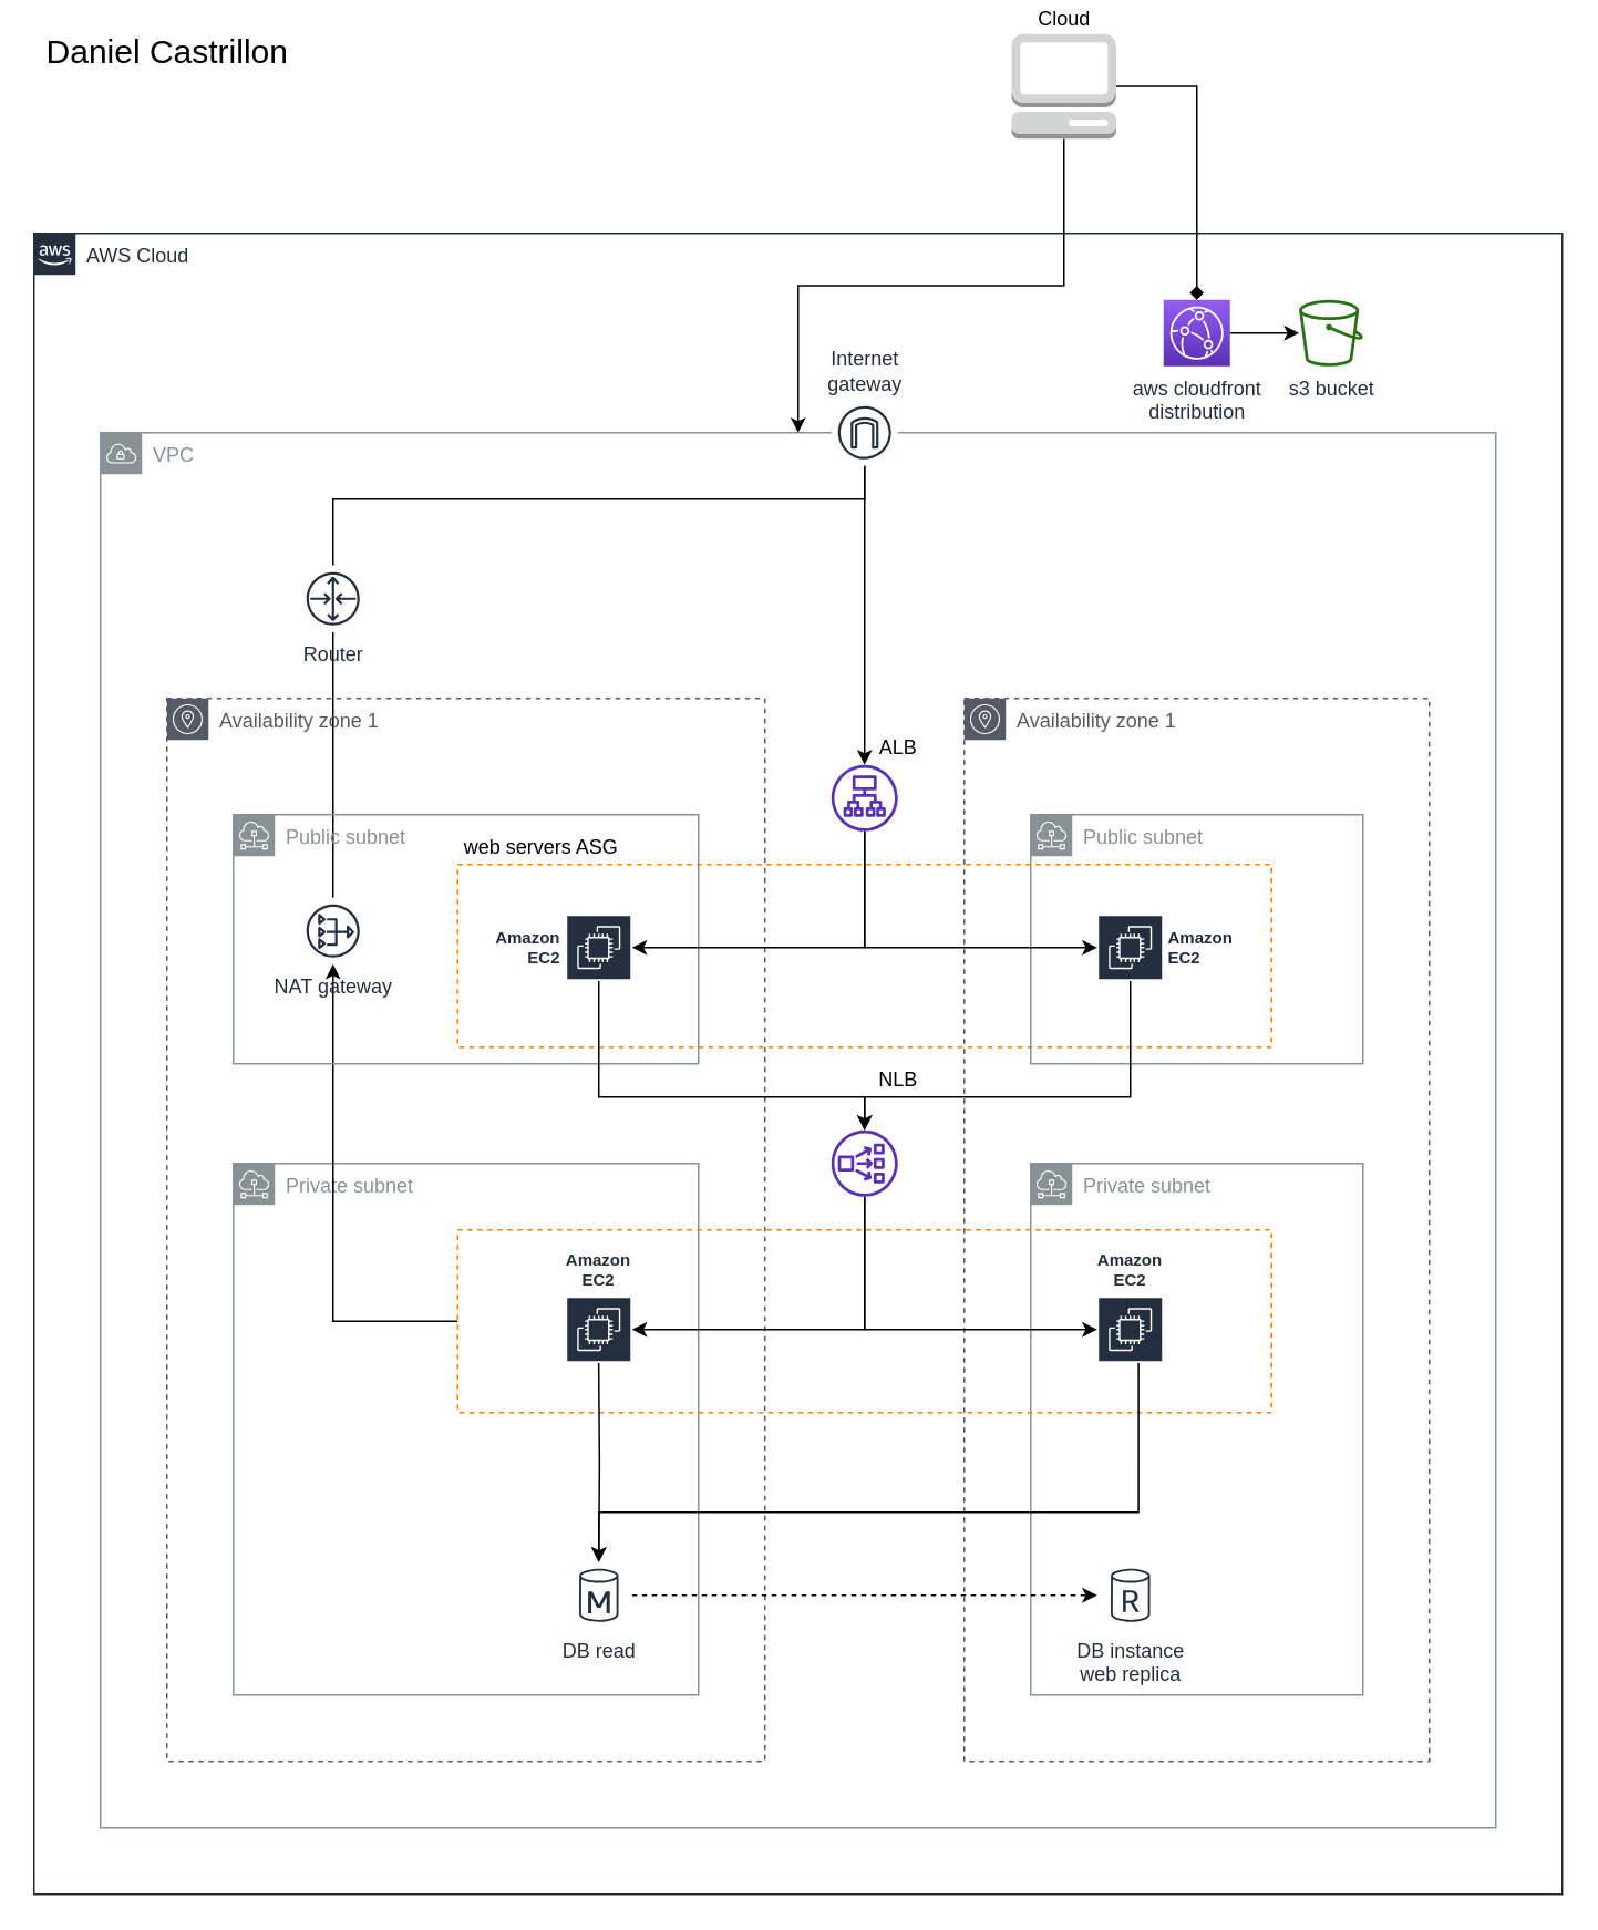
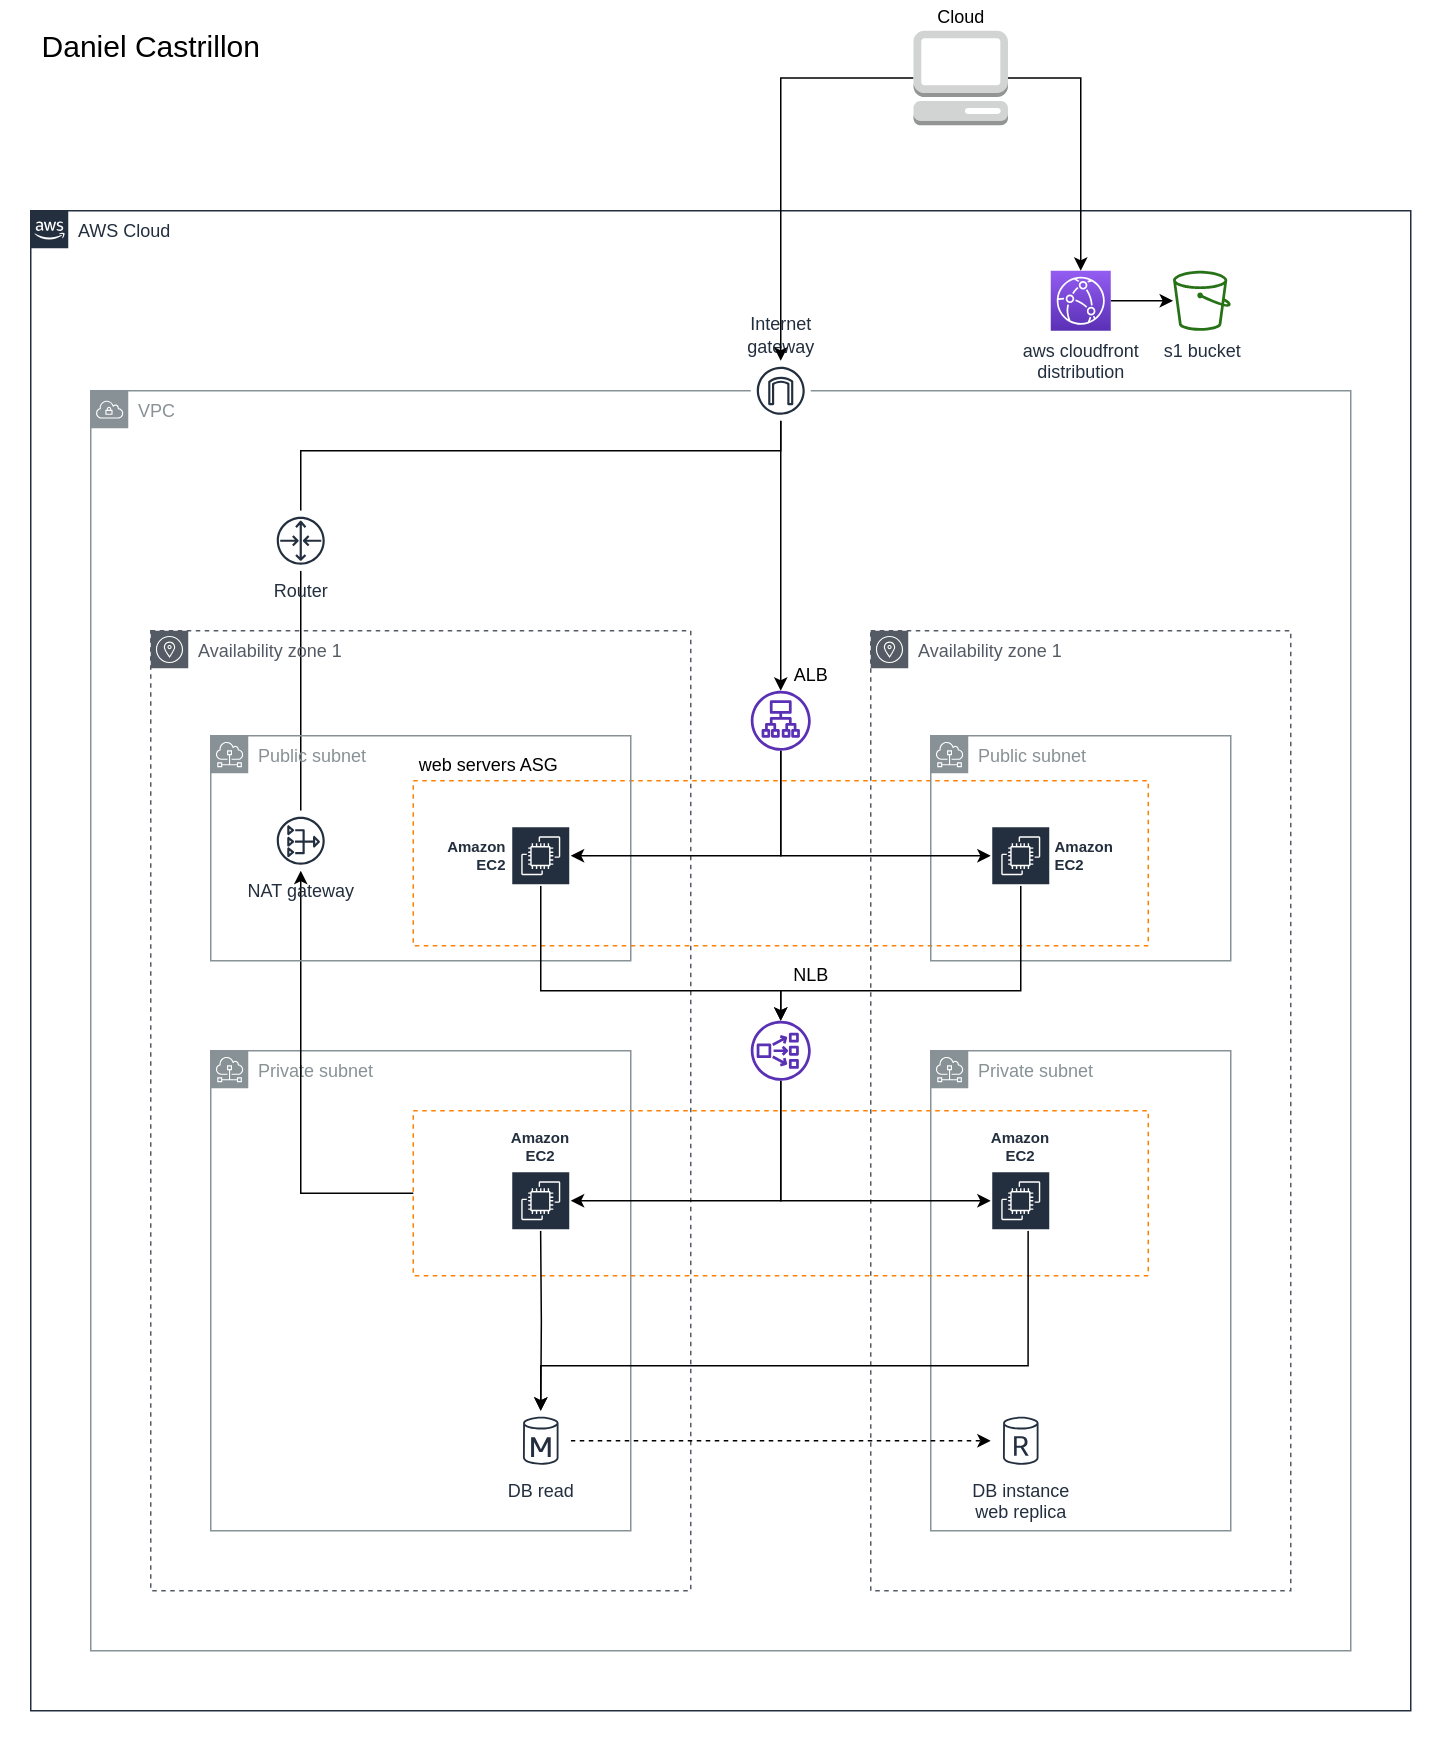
  <mxCell id="0" />
  <mxCell id="1" parent="0" />
  <mxCell id="2" value="VPC" style="outlineConnect=0;gradientColor=none;html=1;whiteSpace=wrap;fontSize=12;fontStyle=0;shape=mxgraph.aws4.group;grIcon=mxgraph.aws4.group_vpc;strokeColor=#879196;fillColor=none;verticalAlign=top;align=left;spacingLeft=30;fontColor=#879196;dashed=0;" vertex="1" parent="1"><mxGeometry x="60" y="260" width="840" height="840" as="geometry" /></mxCell>
  <mxCell id="3" value="AWS Cloud" style="points=[[0,0],[0.25,0],[0.5,0],[0.75,0],[1,0],[1,0.25],[1,0.5],[1,0.75],[1,1],[0.75,1],[0.5,1],[0.25,1],[0,1],[0,0.75],[0,0.5],[0,0.25]];outlineConnect=0;gradientColor=none;html=1;whiteSpace=wrap;fontSize=12;fontStyle=0;shape=mxgraph.aws4.group;grIcon=mxgraph.aws4.group_aws_cloud_alt;strokeColor=#232F3E;fillColor=none;verticalAlign=top;align=left;spacingLeft=30;fontColor=#232F3E;dashed=0;" vertex="1" parent="1"><mxGeometry x="20" y="140" width="920" height="1000" as="geometry" /></mxCell>
  <mxCell id="4" style="edgeStyle=orthogonalEdgeStyle;rounded=0;orthogonalLoop=1;jettySize=auto;html=1;endArrow=none;endFill=0;" edge="1" parent="1" source="14" target="26"><mxGeometry relative="1" as="geometry" /></mxCell>
  <mxCell id="5" value="" style="rounded=0;whiteSpace=wrap;html=1;dashed=1;fillColor=none;strokeColor=#FF8000;" vertex="1" parent="1"><mxGeometry x="275" y="520" width="490" height="110" as="geometry" /></mxCell>
  <mxCell id="6" value="Availability zone 1" style="outlineConnect=0;gradientColor=none;html=1;whiteSpace=wrap;fontSize=12;fontStyle=0;shape=mxgraph.aws4.group;grIcon=mxgraph.aws4.group_availability_zone;strokeColor=#545B64;fillColor=none;verticalAlign=top;align=left;spacingLeft=30;fontColor=#545B64;dashed=1;" vertex="1" parent="1"><mxGeometry x="580" y="420" width="280" height="640" as="geometry" /></mxCell>
  <mxCell id="7" value="Availability zone 1" style="outlineConnect=0;gradientColor=none;html=1;whiteSpace=wrap;fontSize=12;fontStyle=0;shape=mxgraph.aws4.group;grIcon=mxgraph.aws4.group_availability_zone;strokeColor=#545B64;fillColor=none;verticalAlign=top;align=left;spacingLeft=30;fontColor=#545B64;dashed=1;" vertex="1" parent="1"><mxGeometry x="100" y="420" width="360" height="640" as="geometry" /></mxCell>
  <mxCell id="8" value="Private subnet" style="outlineConnect=0;gradientColor=none;html=1;whiteSpace=wrap;fontSize=12;fontStyle=0;shape=mxgraph.aws4.group;grIcon=mxgraph.aws4.group_subnet;strokeColor=#879196;fillColor=none;verticalAlign=top;align=left;spacingLeft=30;fontColor=#879196;dashed=0;" vertex="1" parent="1"><mxGeometry x="620" y="700" width="200" height="320" as="geometry" /></mxCell>
  <mxCell id="9" value="Private subnet" style="outlineConnect=0;gradientColor=none;html=1;whiteSpace=wrap;fontSize=12;fontStyle=0;shape=mxgraph.aws4.group;grIcon=mxgraph.aws4.group_subnet;strokeColor=#879196;fillColor=none;verticalAlign=top;align=left;spacingLeft=30;fontColor=#879196;dashed=0;" vertex="1" parent="1"><mxGeometry x="140" y="700" width="280" height="320" as="geometry" /></mxCell>
  <mxCell id="10" style="edgeStyle=orthogonalEdgeStyle;rounded=0;orthogonalLoop=1;jettySize=auto;html=1;endArrow=classic;endFill=1;" edge="1" parent="1" source="11" target="14"><mxGeometry relative="1" as="geometry" /></mxCell>
  <mxCell id="11" value="" style="rounded=0;whiteSpace=wrap;html=1;dashed=1;fillColor=none;strokeColor=#FF8000;" vertex="1" parent="1"><mxGeometry x="275" y="740" width="490" height="110" as="geometry" /></mxCell>
  <mxCell id="12" value="Public subnet" style="outlineConnect=0;gradientColor=none;html=1;whiteSpace=wrap;fontSize=12;fontStyle=0;shape=mxgraph.aws4.group;grIcon=mxgraph.aws4.group_subnet;strokeColor=#879196;verticalAlign=top;align=left;spacingLeft=30;fontColor=#879196;dashed=0;fillColor=none;" vertex="1" parent="1"><mxGeometry x="620" y="490" width="200" height="150" as="geometry" /></mxCell>
  <mxCell id="13" value="Public subnet" style="outlineConnect=0;gradientColor=none;html=1;whiteSpace=wrap;fontSize=12;fontStyle=0;shape=mxgraph.aws4.group;grIcon=mxgraph.aws4.group_subnet;strokeColor=#879196;verticalAlign=top;align=left;spacingLeft=30;fontColor=#879196;dashed=0;fillColor=none;" vertex="1" parent="1"><mxGeometry x="140" y="490" width="280" height="150" as="geometry" /></mxCell>
  <mxCell id="14" value="NAT gateway" style="outlineConnect=0;fontColor=#232F3E;gradientColor=none;strokeColor=#232F3E;fillColor=#ffffff;dashed=0;verticalLabelPosition=bottom;verticalAlign=top;align=center;html=1;fontSize=12;fontStyle=0;aspect=fixed;shape=mxgraph.aws4.resourceIcon;resIcon=mxgraph.aws4.nat_gateway;" vertex="1" parent="1"><mxGeometry x="180" y="540" width="40" height="40" as="geometry" /></mxCell>
  <mxCell id="15" style="edgeStyle=orthogonalEdgeStyle;rounded=0;orthogonalLoop=1;jettySize=auto;html=1;endArrow=classic;endFill=1;dashed=1;" edge="1" parent="1" source="16" target="34"><mxGeometry relative="1" as="geometry"><Array as="points"><mxPoint x="360" y="960" /></Array></mxGeometry></mxCell>
  <mxCell id="16" value="DB read" style="outlineConnect=0;fontColor=#232F3E;gradientColor=none;strokeColor=#232F3E;fillColor=#ffffff;dashed=0;verticalLabelPosition=bottom;verticalAlign=top;align=center;html=1;fontSize=12;fontStyle=0;aspect=fixed;shape=mxgraph.aws4.resourceIcon;resIcon=mxgraph.aws4.db_instance;" vertex="1" parent="1"><mxGeometry x="340" y="940" width="40" height="40" as="geometry" /></mxCell>
- <mxCell id="17" value="s3 bucket" style="outlineConnect=0;fontColor=#232F3E;gradientColor=none;fillColor=#277116;strokeColor=none;dashed=0;verticalLabelPosition=bottom;verticalAlign=top;align=center;html=1;fontSize=12;fontStyle=0;aspect=fixed;pointerEvents=1;shape=mxgraph.aws4.bucket;" vertex="1" parent="1"><mxGeometry x="781.54" y="180" width="38.46" height="40" as="geometry" /></mxCell>
+ <mxCell id="17" value="s1 bucket" style="outlineConnect=0;fontColor=#232F3E;gradientColor=none;fillColor=#277116;strokeColor=none;dashed=0;verticalLabelPosition=bottom;verticalAlign=top;align=center;html=1;fontSize=12;fontStyle=0;aspect=fixed;pointerEvents=1;shape=mxgraph.aws4.bucket;" vertex="1" parent="1"><mxGeometry x="781.54" y="180" width="38.46" height="40" as="geometry" /></mxCell>
  <mxCell id="18" style="edgeStyle=orthogonalEdgeStyle;rounded=0;orthogonalLoop=1;jettySize=auto;html=1;" edge="1" parent="1" source="19" target="17"><mxGeometry relative="1" as="geometry" /></mxCell>
  <mxCell id="19" value="aws cloudfront&lt;br&gt;distribution" style="outlineConnect=0;fontColor=#232F3E;gradientColor=#945DF2;gradientDirection=north;fillColor=#5A30B5;strokeColor=#ffffff;dashed=0;verticalLabelPosition=bottom;verticalAlign=top;align=center;html=1;fontSize=12;fontStyle=0;aspect=fixed;shape=mxgraph.aws4.resourceIcon;resIcon=mxgraph.aws4.cloudfront;" vertex="1" parent="1"><mxGeometry x="700" y="180" width="40" height="40" as="geometry" /></mxCell>
  <mxCell id="20" style="edgeStyle=orthogonalEdgeStyle;rounded=0;orthogonalLoop=1;jettySize=auto;html=1;endArrow=classic;endFill=1;" edge="1" parent="1" source="21" target="24"><mxGeometry relative="1" as="geometry"><Array as="points"><mxPoint x="520" y="270" /><mxPoint x="520" y="270" /></Array></mxGeometry></mxCell>
  <mxCell id="21" value="Internet&#10;gateway" style="outlineConnect=0;fontColor=#232F3E;gradientColor=none;strokeColor=#232F3E;fillColor=#ffffff;dashed=0;verticalLabelPosition=top;verticalAlign=bottom;align=center;html=1;fontSize=12;fontStyle=0;aspect=fixed;shape=mxgraph.aws4.resourceIcon;resIcon=mxgraph.aws4.internet_gateway;labelPosition=center;" vertex="1" parent="1"><mxGeometry x="500" y="240" width="40" height="40" as="geometry" /></mxCell>
  <mxCell id="22" style="edgeStyle=orthogonalEdgeStyle;rounded=0;orthogonalLoop=1;jettySize=auto;html=1;endArrow=classic;endFill=1;" edge="1" parent="1" source="24" target="43"><mxGeometry relative="1" as="geometry"><Array as="points"><mxPoint x="520" y="570" /></Array></mxGeometry></mxCell>
  <mxCell id="23" style="edgeStyle=orthogonalEdgeStyle;rounded=0;orthogonalLoop=1;jettySize=auto;html=1;endArrow=classic;endFill=1;" edge="1" parent="1" source="24" target="45"><mxGeometry relative="1" as="geometry"><Array as="points"><mxPoint x="520" y="570" /></Array></mxGeometry></mxCell>
  <mxCell id="24" value="" style="outlineConnect=0;fontColor=#232F3E;gradientColor=none;fillColor=#5A30B5;strokeColor=none;dashed=0;verticalLabelPosition=top;verticalAlign=bottom;align=center;html=1;fontSize=12;fontStyle=0;aspect=fixed;pointerEvents=1;shape=mxgraph.aws4.application_load_balancer;labelPosition=center;" vertex="1" parent="1"><mxGeometry x="500" y="460" width="40" height="40" as="geometry" /></mxCell>
  <mxCell id="25" style="edgeStyle=orthogonalEdgeStyle;rounded=0;orthogonalLoop=1;jettySize=auto;html=1;endArrow=none;endFill=0;" edge="1" parent="1" source="26" target="21"><mxGeometry relative="1" as="geometry"><Array as="points"><mxPoint x="200" y="300" /><mxPoint x="520" y="300" /></Array></mxGeometry></mxCell>
  <mxCell id="26" value="Router" style="outlineConnect=0;fontColor=#232F3E;gradientColor=none;strokeColor=#232F3E;fillColor=#ffffff;dashed=0;verticalLabelPosition=bottom;verticalAlign=top;align=center;html=1;fontSize=12;fontStyle=0;aspect=fixed;shape=mxgraph.aws4.resourceIcon;resIcon=mxgraph.aws4.router;" vertex="1" parent="1"><mxGeometry x="180" y="340" width="40" height="40" as="geometry" /></mxCell>
- <mxCell id="27" style="edgeStyle=orthogonalEdgeStyle;rounded=0;orthogonalLoop=1;jettySize=auto;html=1;" edge="1" parent="1" source="29" target="2"><mxGeometry relative="1" as="geometry" /></mxCell>
- <mxCell id="28" style="edgeStyle=orthogonalEdgeStyle;rounded=0;orthogonalLoop=1;jettySize=auto;html=1;endArrow=diamond;" edge="1" parent="1" source="29" target="19"><mxGeometry relative="1" as="geometry" /></mxCell>
+ <mxCell id="27" style="edgeStyle=orthogonalEdgeStyle;rounded=0;orthogonalLoop=1;jettySize=auto;html=1;" edge="1" parent="1" source="29" target="21"><mxGeometry relative="1" as="geometry" /></mxCell>
+ <mxCell id="28" style="edgeStyle=orthogonalEdgeStyle;rounded=0;orthogonalLoop=1;jettySize=auto;html=1;" edge="1" parent="1" source="29" target="19"><mxGeometry relative="1" as="geometry" /></mxCell>
  <mxCell id="29" value="Cloud" style="outlineConnect=0;dashed=0;verticalLabelPosition=top;verticalAlign=bottom;align=center;html=1;shape=mxgraph.aws3.management_console;fillColor=#D2D3D3;gradientColor=none;labelPosition=center;" vertex="1" parent="1"><mxGeometry x="608.5" y="20" width="63" height="63" as="geometry" /></mxCell>
  <mxCell id="30" style="edgeStyle=orthogonalEdgeStyle;rounded=0;orthogonalLoop=1;jettySize=auto;html=1;endArrow=classic;endFill=1;" edge="1" parent="1" source="32" target="40"><mxGeometry relative="1" as="geometry"><Array as="points"><mxPoint x="520" y="800" /></Array></mxGeometry></mxCell>
  <mxCell id="31" style="edgeStyle=orthogonalEdgeStyle;rounded=0;orthogonalLoop=1;jettySize=auto;html=1;endArrow=classic;endFill=1;" edge="1" parent="1" source="32" target="39"><mxGeometry relative="1" as="geometry"><Array as="points"><mxPoint x="520" y="800" /></Array></mxGeometry></mxCell>
  <mxCell id="32" value="" style="outlineConnect=0;fontColor=#232F3E;gradientColor=none;fillColor=#5A30B5;strokeColor=none;dashed=0;verticalLabelPosition=bottom;verticalAlign=top;align=center;html=1;fontSize=12;fontStyle=0;aspect=fixed;pointerEvents=1;shape=mxgraph.aws4.network_load_balancer;" vertex="1" parent="1"><mxGeometry x="500" y="680" width="40" height="40" as="geometry" /></mxCell>
  <mxCell id="33" style="edgeStyle=orthogonalEdgeStyle;rounded=0;orthogonalLoop=1;jettySize=auto;html=1;endArrow=classic;endFill=1;" edge="1" parent="1" target="16"><mxGeometry relative="1" as="geometry"><mxPoint x="359.917" y="820" as="sourcePoint" /></mxGeometry></mxCell>
  <mxCell id="34" value="DB instance&#10;web replica" style="outlineConnect=0;fontColor=#232F3E;gradientColor=none;strokeColor=#232F3E;fillColor=#ffffff;dashed=0;verticalLabelPosition=bottom;verticalAlign=top;align=center;html=1;fontSize=12;fontStyle=0;aspect=fixed;shape=mxgraph.aws4.resourceIcon;resIcon=mxgraph.aws4.db_instance_read_replica;" vertex="1" parent="1"><mxGeometry x="660" y="940" width="40" height="40" as="geometry" /></mxCell>
  <mxCell id="35" style="edgeStyle=orthogonalEdgeStyle;rounded=0;orthogonalLoop=1;jettySize=auto;html=1;endArrow=classic;endFill=1;" edge="1" parent="1" target="16"><mxGeometry relative="1" as="geometry"><mxPoint x="684.917" y="820" as="sourcePoint" /><Array as="points"><mxPoint x="685" y="910" /><mxPoint x="360" y="910" /></Array></mxGeometry></mxCell>
  <mxCell id="36" value="ALB" style="text;html=1;align=center;verticalAlign=middle;resizable=0;points=[];autosize=1;" vertex="1" parent="1"><mxGeometry x="520" y="440" width="40" height="20" as="geometry" /></mxCell>
  <mxCell id="37" value="NLB" style="text;html=1;align=center;verticalAlign=middle;resizable=0;points=[];autosize=1;" vertex="1" parent="1"><mxGeometry x="520" y="640" width="40" height="20" as="geometry" /></mxCell>
  <mxCell id="38" value="web servers ASG" style="text;html=1;align=center;verticalAlign=middle;resizable=0;points=[];autosize=1;" vertex="1" parent="1"><mxGeometry x="270" y="500" width="110" height="20" as="geometry" /></mxCell>
  <mxCell id="39" value="Amazon EC2" style="outlineConnect=0;fontColor=#232F3E;gradientColor=none;strokeColor=#ffffff;fillColor=#232F3E;dashed=0;verticalLabelPosition=top;verticalAlign=bottom;align=center;html=1;whiteSpace=wrap;fontSize=10;fontStyle=1;spacing=3;shape=mxgraph.aws4.productIcon;prIcon=mxgraph.aws4.ec2;labelPosition=center;" vertex="1" parent="1"><mxGeometry x="340" y="780" width="40" height="40" as="geometry" /></mxCell>
  <mxCell id="40" value="Amazon EC2" style="outlineConnect=0;fontColor=#232F3E;gradientColor=none;strokeColor=#ffffff;fillColor=#232F3E;dashed=0;verticalLabelPosition=top;verticalAlign=bottom;align=center;html=1;whiteSpace=wrap;fontSize=10;fontStyle=1;spacing=3;shape=mxgraph.aws4.productIcon;prIcon=mxgraph.aws4.ec2;labelPosition=center;" vertex="1" parent="1"><mxGeometry x="660" y="780" width="40" height="40" as="geometry" /></mxCell>
  <mxCell id="41" value="&lt;font style=&quot;font-size: 20px&quot;&gt;Daniel Castrillon&lt;/font&gt;" style="text;html=1;align=center;verticalAlign=middle;resizable=0;points=[];autosize=1;" vertex="1" parent="1"><mxGeometry x="20" y="20" width="160" height="20" as="geometry" /></mxCell>
  <mxCell id="42" style="edgeStyle=orthogonalEdgeStyle;rounded=0;orthogonalLoop=1;jettySize=auto;html=1;endArrow=classic;endFill=1;" edge="1" parent="1" source="43" target="32"><mxGeometry relative="1" as="geometry"><Array as="points"><mxPoint x="360" y="660" /><mxPoint x="520" y="660" /></Array></mxGeometry></mxCell>
  <mxCell id="43" value="Amazon EC2" style="outlineConnect=0;fontColor=#232F3E;gradientColor=none;strokeColor=#ffffff;fillColor=#232F3E;dashed=0;verticalLabelPosition=middle;verticalAlign=middle;align=right;html=1;whiteSpace=wrap;fontSize=10;fontStyle=1;spacing=3;shape=mxgraph.aws4.productIcon;prIcon=mxgraph.aws4.ec2;labelPosition=left;" vertex="1" parent="1"><mxGeometry x="340" y="550" width="40" height="40" as="geometry" /></mxCell>
  <mxCell id="44" style="edgeStyle=orthogonalEdgeStyle;rounded=0;orthogonalLoop=1;jettySize=auto;html=1;endArrow=classic;endFill=1;" edge="1" parent="1" source="45" target="32"><mxGeometry relative="1" as="geometry"><Array as="points"><mxPoint x="680" y="660" /><mxPoint x="520" y="660" /></Array></mxGeometry></mxCell>
  <mxCell id="45" value="Amazon EC2" style="outlineConnect=0;fontColor=#232F3E;gradientColor=none;strokeColor=#ffffff;fillColor=#232F3E;dashed=0;verticalLabelPosition=middle;verticalAlign=middle;align=left;html=1;whiteSpace=wrap;fontSize=10;fontStyle=1;spacing=3;shape=mxgraph.aws4.productIcon;prIcon=mxgraph.aws4.ec2;labelPosition=right;" vertex="1" parent="1"><mxGeometry x="660" y="550" width="40" height="40" as="geometry" /></mxCell>
